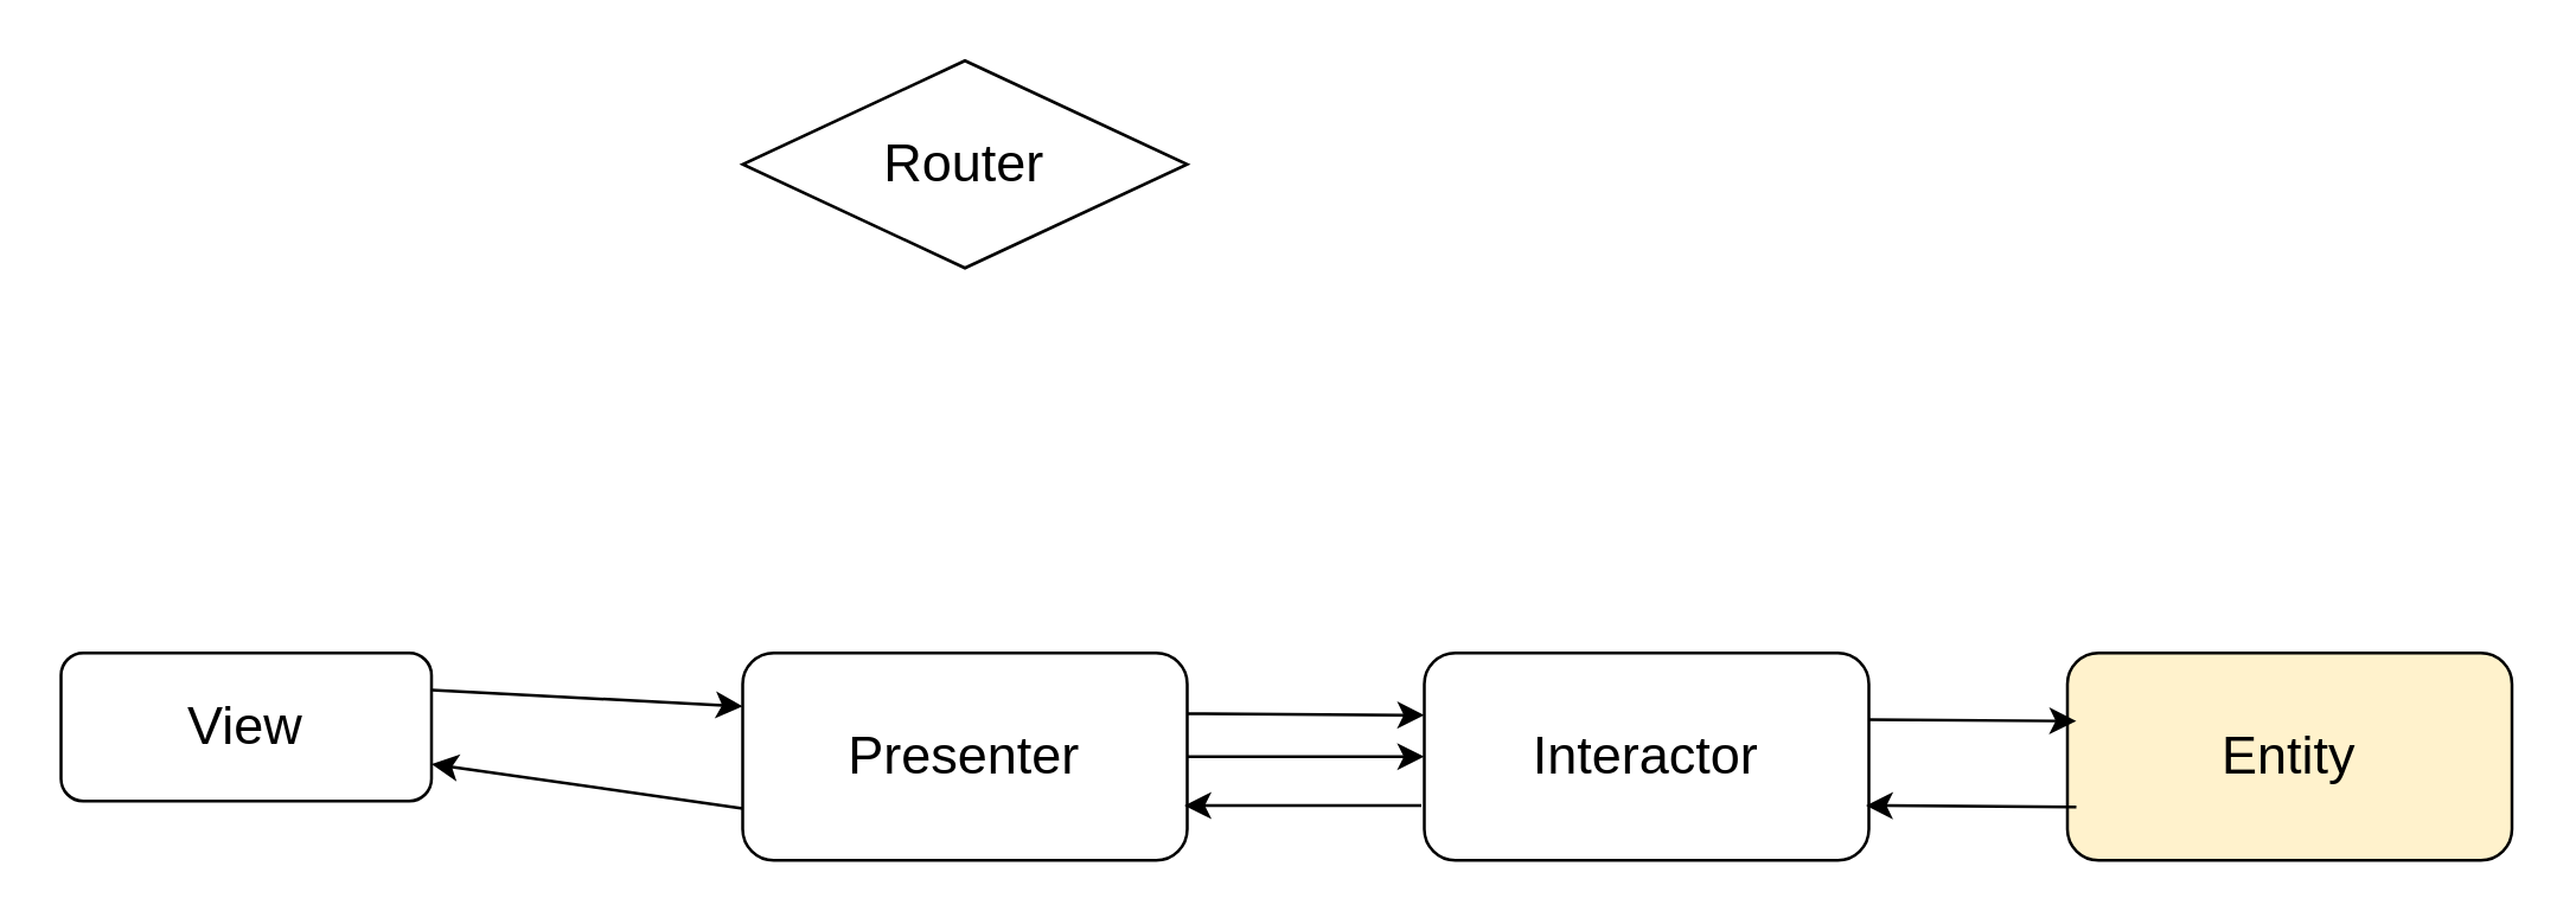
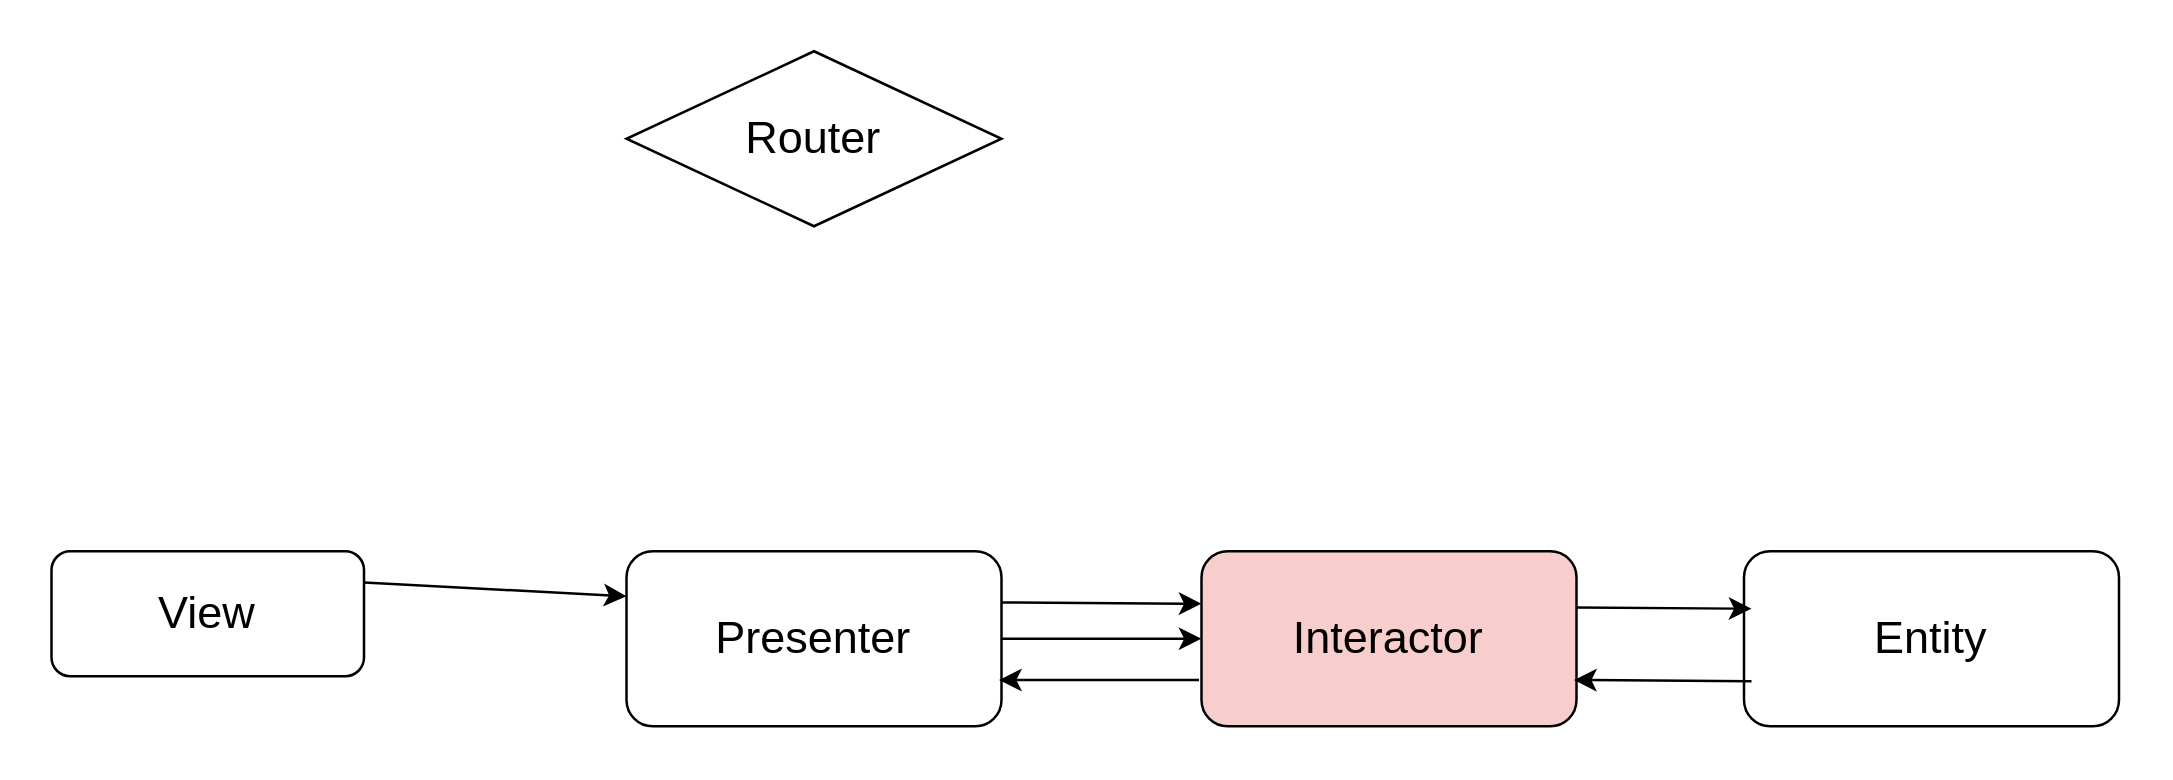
  <mxCell id="0" />
  <mxCell id="1" parent="0" />
  <mxCell id="2" value="&lt;font style=&quot;font-size: 18px;&quot;&gt;View&lt;/font&gt;" style="rounded=1;whiteSpace=wrap;html=1;" vertex="1" parent="1"><mxGeometry x="20" y="220" width="125" height="50" as="geometry" /></mxCell>
  <mxCell id="3" style="edgeStyle=orthogonalEdgeStyle;rounded=0;orthogonalLoop=1;jettySize=auto;html=1;fontSize=18;" edge="1" parent="1" source="4" target="5"><mxGeometry relative="1" as="geometry" /></mxCell>
  <mxCell id="4" value="&lt;font style=&quot;font-size: 18px;&quot;&gt;Presenter&lt;/font&gt;" style="rounded=1;whiteSpace=wrap;html=1;" vertex="1" parent="1"><mxGeometry x="250" y="220" width="150" height="70" as="geometry" /></mxCell>
- <mxCell id="5" value="&lt;font style=&quot;font-size: 18px;&quot;&gt;Interactor&lt;/font&gt;" style="rounded=1;whiteSpace=wrap;html=1;" vertex="1" parent="1"><mxGeometry x="480" y="220" width="150" height="70" as="geometry" /></mxCell>
- <mxCell id="6" value="&lt;font style=&quot;font-size: 18px;&quot;&gt;Entity&lt;/font&gt;" style="rounded=1;whiteSpace=wrap;html=1;fillColor=#fff2cc;" vertex="1" parent="1"><mxGeometry x="697" y="220" width="150" height="70" as="geometry" /></mxCell>
+ <mxCell id="5" value="&lt;font style=&quot;font-size: 18px;&quot;&gt;Interactor&lt;/font&gt;" style="rounded=1;whiteSpace=wrap;html=1;fillColor=#f8cecc;" vertex="1" parent="1"><mxGeometry x="480" y="220" width="150" height="70" as="geometry" /></mxCell>
+ <mxCell id="6" value="&lt;font style=&quot;font-size: 18px;&quot;&gt;Entity&lt;/font&gt;" style="rounded=1;whiteSpace=wrap;html=1;" vertex="1" parent="1"><mxGeometry x="697" y="220" width="150" height="70" as="geometry" /></mxCell>
  <mxCell id="7" value="&lt;font style=&quot;font-size: 18px;&quot;&gt;Router&lt;/font&gt;" style="rhombus;whiteSpace=wrap;html=1;" vertex="1" parent="1"><mxGeometry x="250" width="150" height="70" as="geometry" y="20" /></mxCell>
  <mxCell id="8" value="" style="endArrow=classic;html=1;rounded=0;fontSize=18;exitX=1;exitY=0.25;exitDx=0;exitDy=0;" edge="1" parent="1" source="2"><mxGeometry width="50" height="50" relative="1" as="geometry"><mxPoint x="410" y="300" as="sourcePoint" /><mxPoint x="250" y="238" as="targetPoint" /></mxGeometry></mxCell>
- <mxCell id="9" value="" style="endArrow=classic;html=1;rounded=0;fontSize=18;exitX=0;exitY=0.75;exitDx=0;exitDy=0;entryX=1;entryY=0.75;entryDx=0;entryDy=0;" edge="1" parent="1" source="4" target="2"><mxGeometry width="50" height="50" relative="1" as="geometry"><mxPoint x="410" y="300" as="sourcePoint" /><mxPoint x="460" y="250" as="targetPoint" /></mxGeometry></mxCell>
  <mxCell id="10" value="" style="endArrow=classic;html=1;rounded=0;fontSize=18;exitX=1;exitY=0.25;exitDx=0;exitDy=0;" edge="1" parent="1"><mxGeometry width="50" height="50" relative="1" as="geometry"><mxPoint x="400" y="240.5" as="sourcePoint" /><mxPoint x="480" y="241" as="targetPoint" /></mxGeometry></mxCell>
  <mxCell id="11" value="" style="endArrow=classic;html=1;rounded=0;fontSize=18;exitX=1;exitY=0.25;exitDx=0;exitDy=0;" edge="1" parent="1"><mxGeometry width="50" height="50" relative="1" as="geometry"><mxPoint x="630" y="242.5" as="sourcePoint" /><mxPoint x="700" y="243" as="targetPoint" /></mxGeometry></mxCell>
  <mxCell id="12" value="" style="endArrow=classic;html=1;rounded=0;fontSize=18;exitX=0;exitY=0.75;exitDx=0;exitDy=0;entryX=1;entryY=0.75;entryDx=0;entryDy=0;" edge="1" parent="1"><mxGeometry width="50" height="50" relative="1" as="geometry"><mxPoint x="479" y="271.5" as="sourcePoint" /><mxPoint x="399" y="271.5" as="targetPoint" /></mxGeometry></mxCell>
  <mxCell id="13" value="" style="endArrow=classic;html=1;rounded=0;fontSize=18;entryX=1;entryY=0.75;entryDx=0;entryDy=0;" edge="1" parent="1"><mxGeometry width="50" height="50" relative="1" as="geometry"><mxPoint x="700" y="272" as="sourcePoint" /><mxPoint x="629" y="271.5" as="targetPoint" /></mxGeometry></mxCell>
